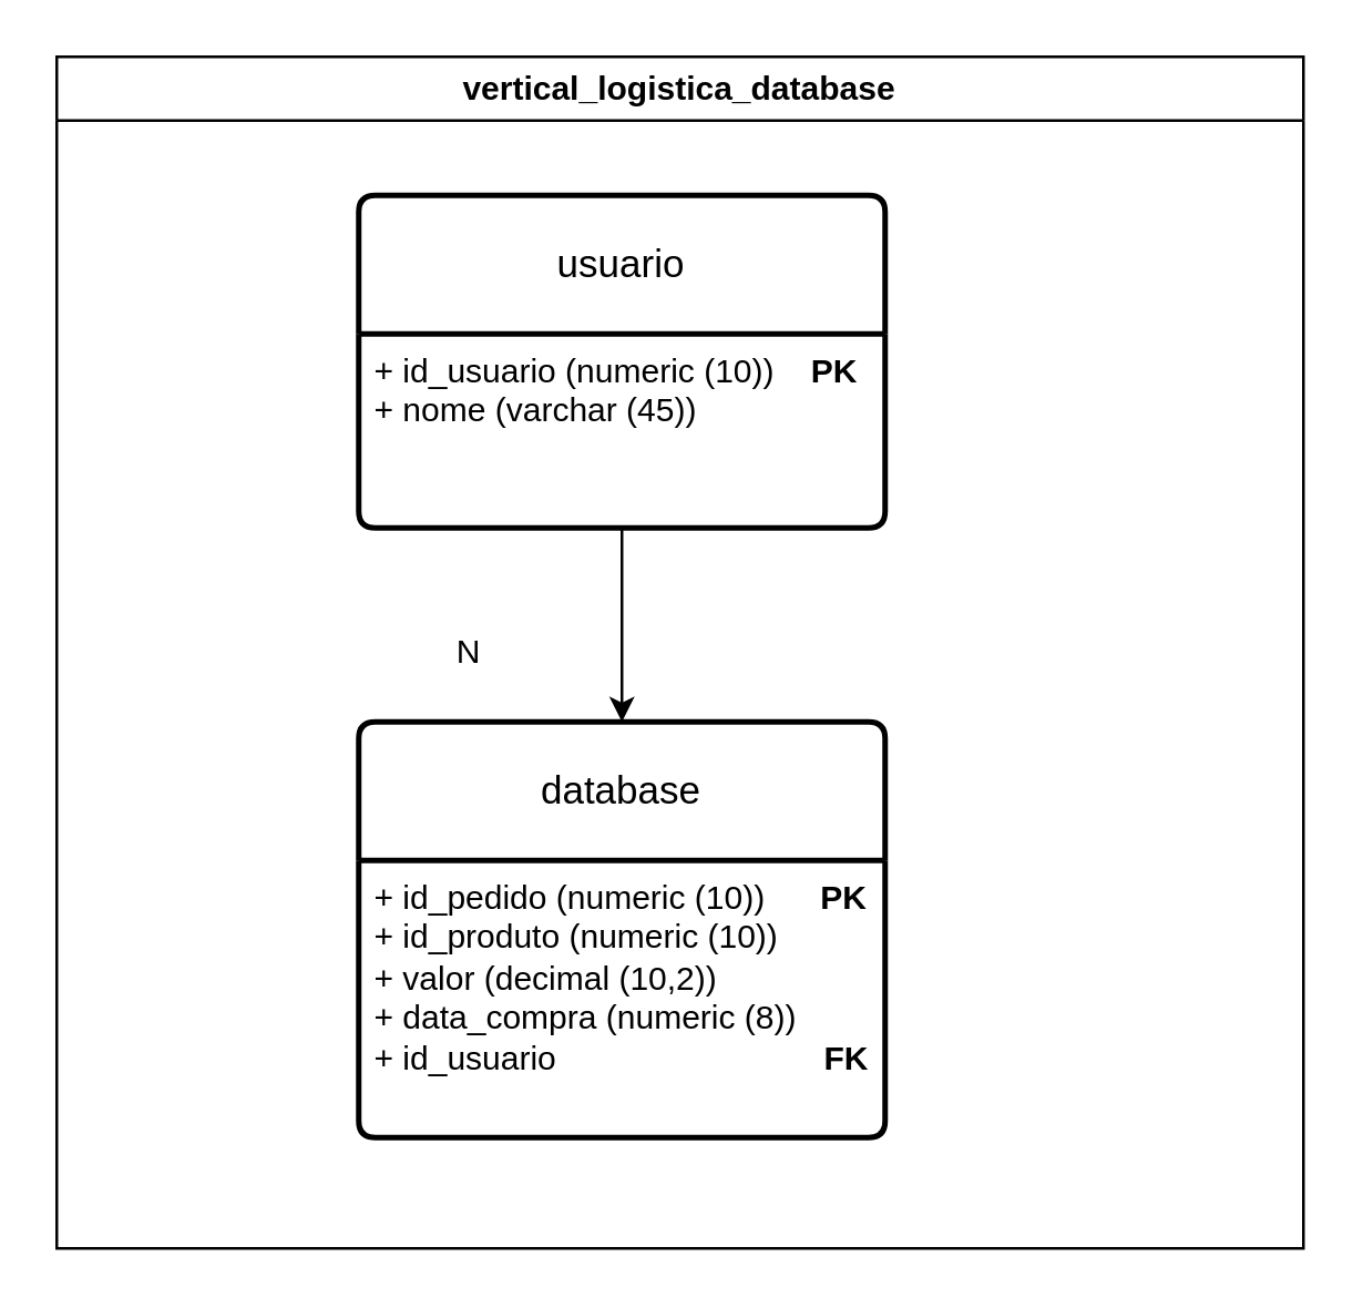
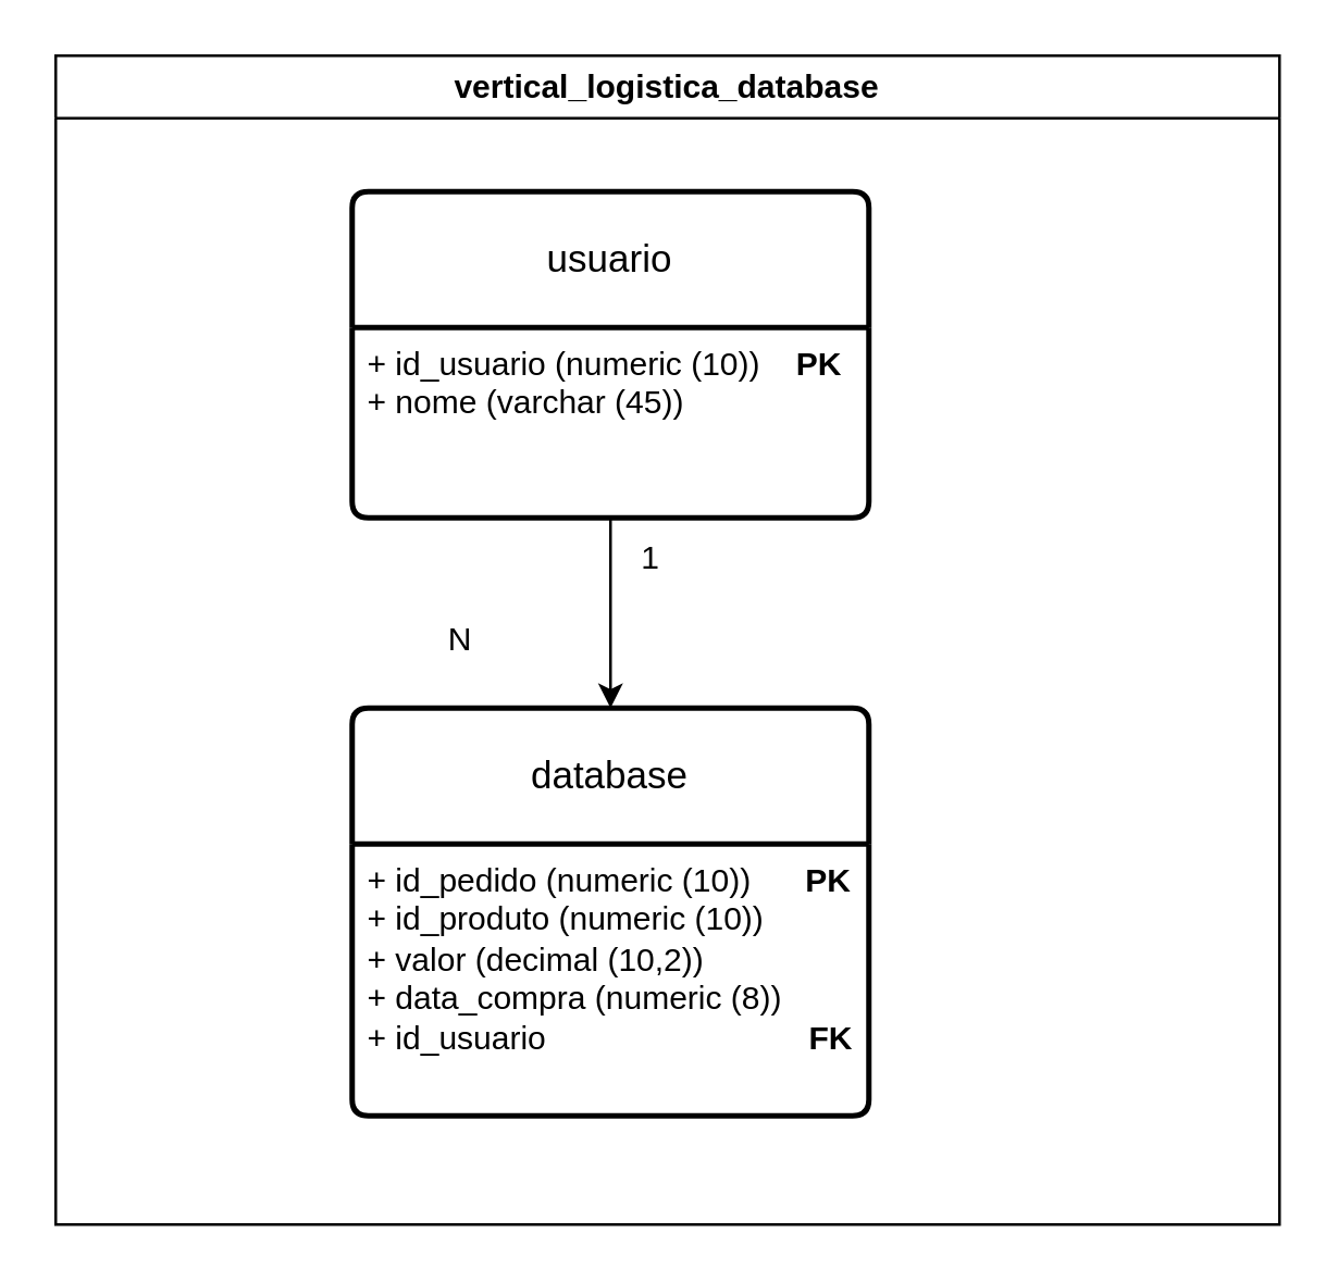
  <mxCell id="0" />
  <mxCell id="1" parent="0" />
  <mxCell id="2" value="usuario" style="swimlane;childLayout=stackLayout;horizontal=1;startSize=50;horizontalStack=0;rounded=1;fontSize=14;fontStyle=0;strokeWidth=2;resizeParent=0;resizeLast=1;shadow=0;dashed=0;align=center;arcSize=4;whiteSpace=wrap;html=1;" parent="1" vertex="1"><mxGeometry x="129" y="70" width="190" height="120" as="geometry" /></mxCell>
  <mxCell id="3" value="+ id_usuario (numeric (10))&amp;nbsp; &amp;nbsp;&amp;nbsp;&lt;b&gt;PK&lt;/b&gt;&lt;br&gt;+ nome (varchar (45))" style="align=left;strokeColor=none;fillColor=none;spacingLeft=4;fontSize=12;verticalAlign=top;resizable=0;rotatable=0;part=1;html=1;" parent="2" vertex="1"><mxGeometry y="50" width="190" height="70" as="geometry" /></mxCell>
  <mxCell id="4" value="database" style="swimlane;childLayout=stackLayout;horizontal=1;startSize=50;horizontalStack=0;rounded=1;fontSize=14;fontStyle=0;strokeWidth=2;resizeParent=0;resizeLast=1;shadow=0;dashed=0;align=center;arcSize=4;whiteSpace=wrap;html=1;" parent="1" vertex="1"><mxGeometry x="129" y="260" width="190" height="150" as="geometry" /></mxCell>
  <mxCell id="5" value="+ id_pedido (numeric (10))&amp;nbsp; &amp;nbsp; &amp;nbsp; &lt;b&gt;PK&lt;/b&gt;&lt;br&gt;+ id_produto (numeric (10))&lt;div&gt;+ valor (decimal (10,2))&lt;/div&gt;&lt;div&gt;+ data_compra (numeric (8))&lt;/div&gt;&lt;div&gt;+ id_usuario&amp;nbsp; &amp;nbsp; &amp;nbsp; &amp;nbsp; &amp;nbsp; &amp;nbsp; &amp;nbsp; &amp;nbsp; &amp;nbsp; &amp;nbsp; &amp;nbsp; &amp;nbsp; &amp;nbsp; &amp;nbsp; &amp;nbsp;&lt;b&gt;FK&lt;/b&gt;&lt;/div&gt;" style="align=left;strokeColor=none;fillColor=none;spacingLeft=4;fontSize=12;verticalAlign=top;resizable=0;rotatable=0;part=1;html=1;" parent="4" vertex="1"><mxGeometry y="50" width="190" height="100" as="geometry" /></mxCell>
  <mxCell id="6" style="edgeStyle=orthogonalEdgeStyle;rounded=0;orthogonalLoop=1;jettySize=auto;html=1;" parent="1" source="3" target="4" edge="1"><mxGeometry relative="1" as="geometry" /></mxCell>
+ <mxCell id="7" value="1" style="text;html=1;align=center;verticalAlign=middle;whiteSpace=wrap;rounded=0;" parent="1" vertex="1"><mxGeometry x="229" y="190" width="20" height="30" as="geometry" /></mxCell>
  <mxCell id="8" value="N" style="text;html=1;align=center;verticalAlign=middle;whiteSpace=wrap;rounded=0;" parent="1" vertex="1"><mxGeometry x="159" y="220" width="20" height="30" as="geometry" /></mxCell>
  <mxCell id="9" value="vertical_logistica_database" style="swimlane;whiteSpace=wrap;html=1;" vertex="1" parent="1"><mxGeometry x="20" y="20" width="450" height="430" as="geometry" /></mxCell>
